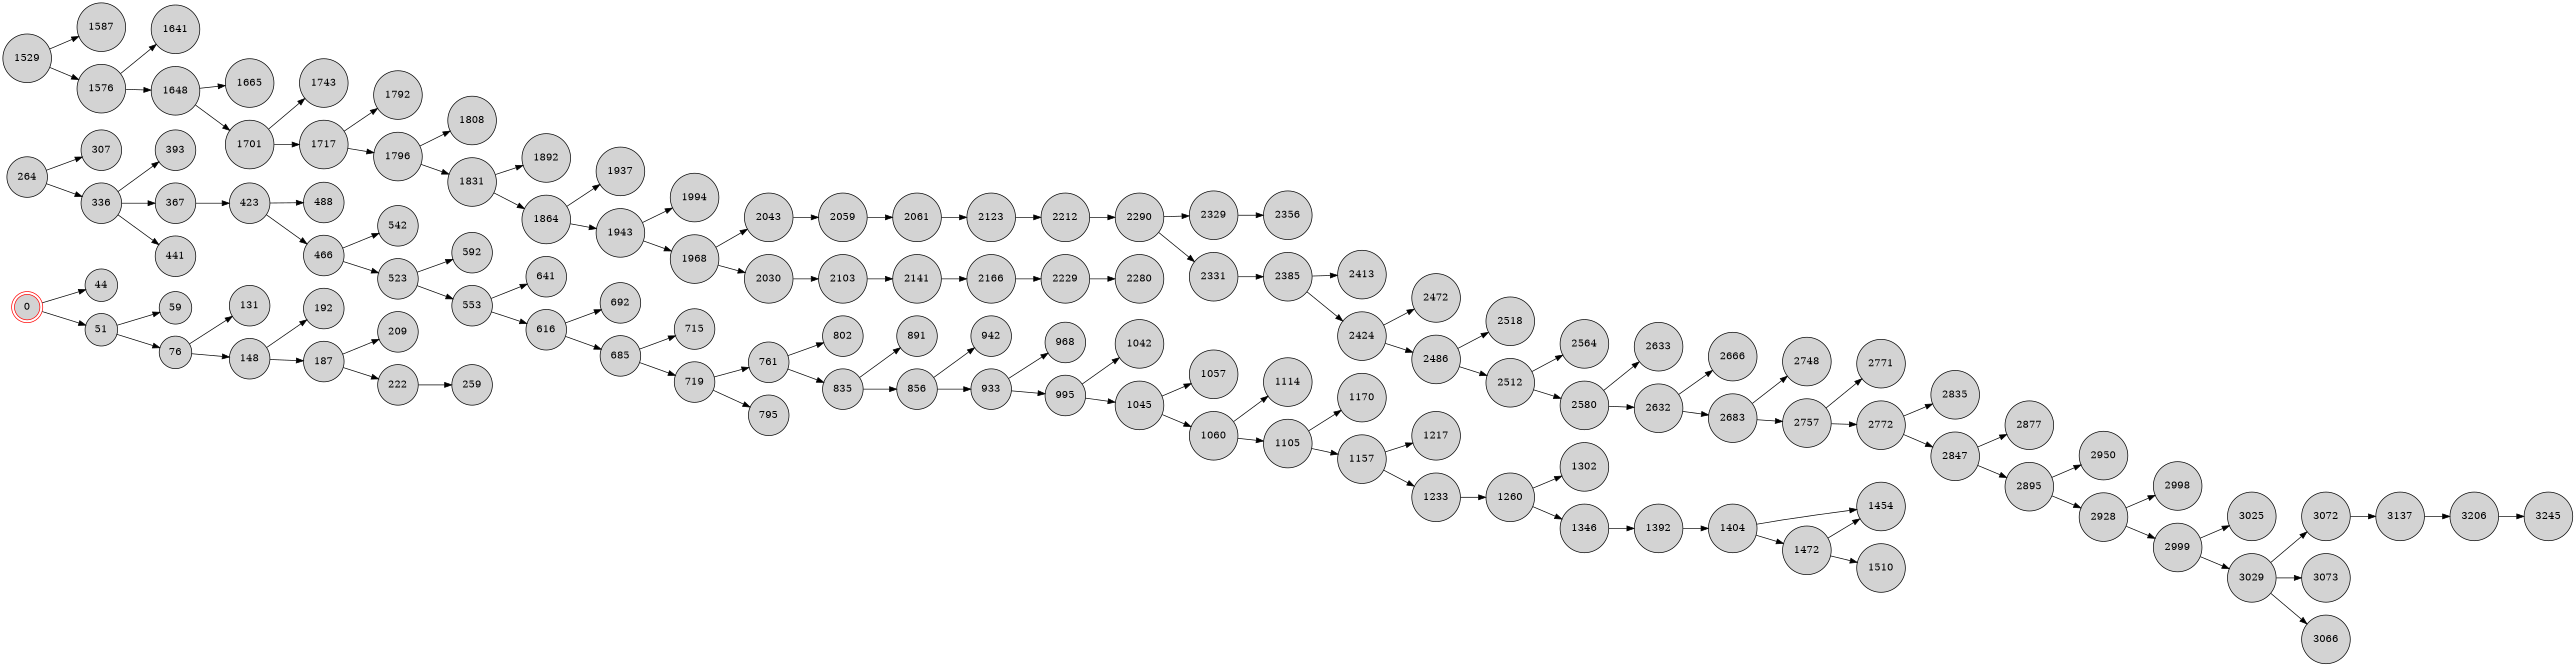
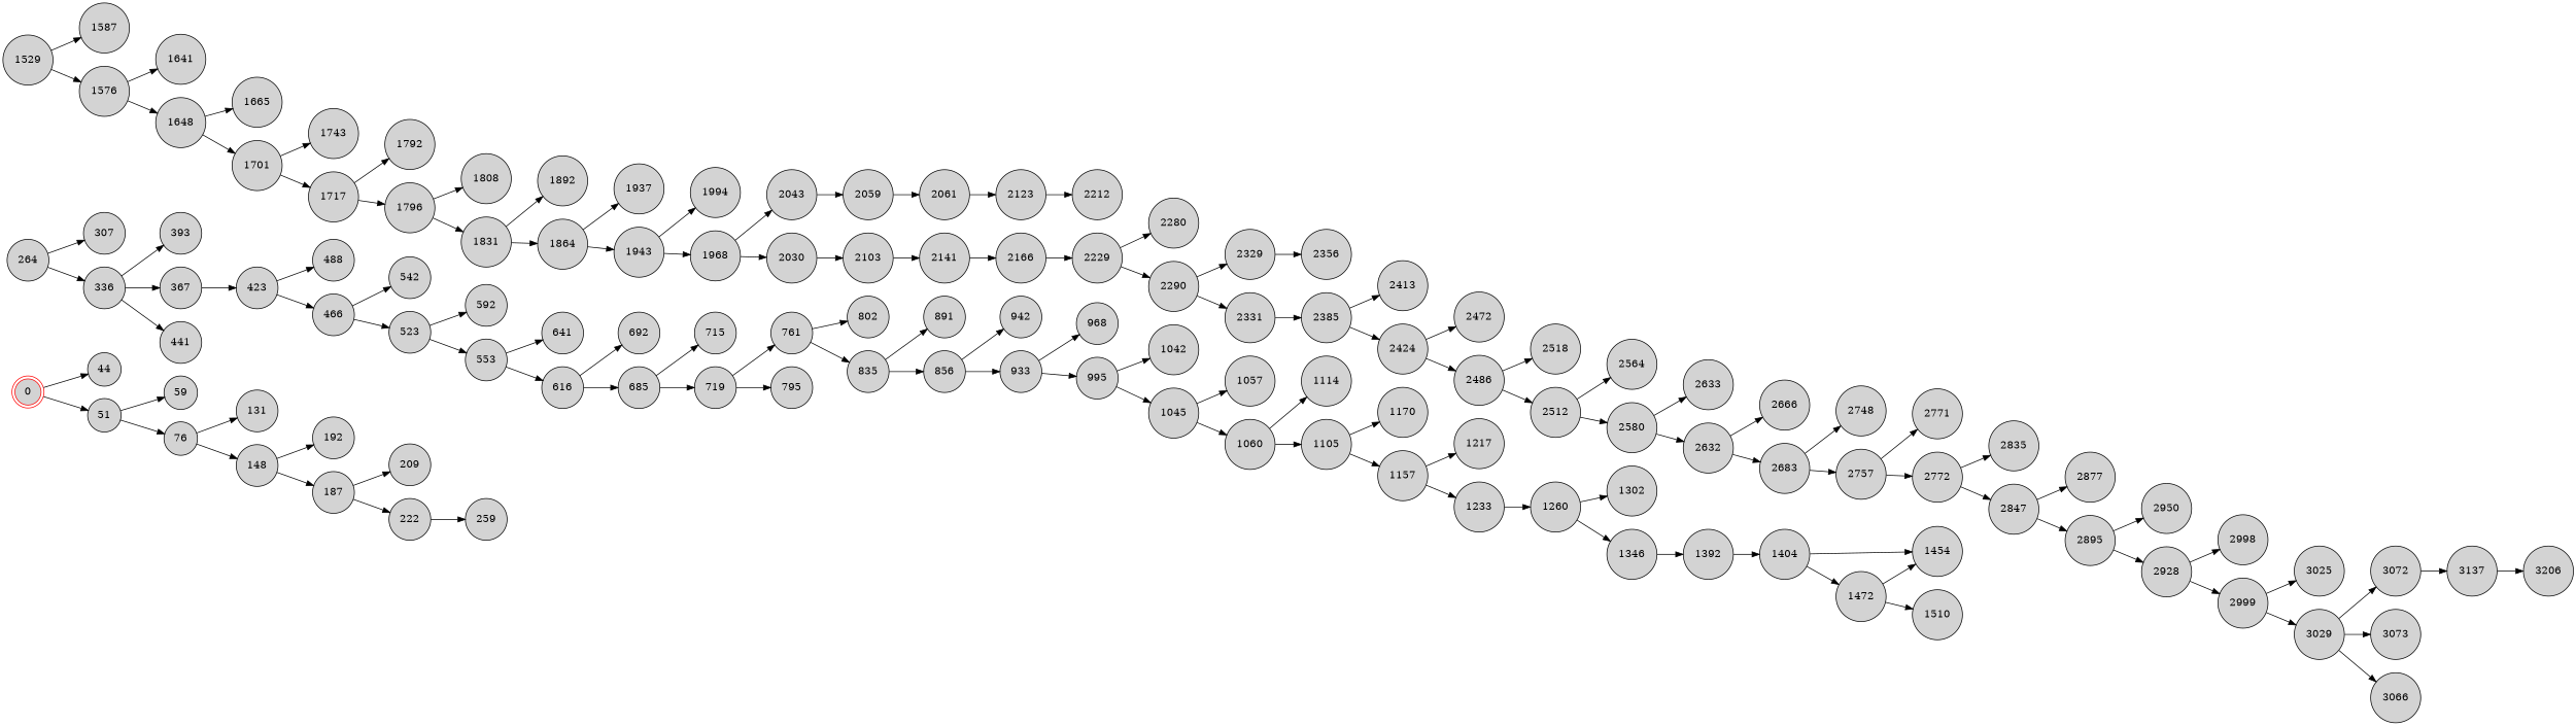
  digraph {
    rankdir=LR
    node [fillcolor=lightgray shape=circle style=filled]
    0 [color=red shape=doublecircle]
    44
    51
    59
    76
    131
    148
    192
    187
    209
    222
    259
    264
    307
    336
    393
    367
    441
    423
    488
    466
    542
    523
    592
    553
    641
    616
    692
    685
    715
    719
    761
    795
    802
    835
    891
    856
    942
    933
    968
    995
    1042
    1045
    1057
    1060
    1114
    1105
    1170
    1157
    1217
    1233
    1260
    1302
    1346
    1392
    1404
    1454
    1472
    1510
    1529
    1587
    1576
    1641
    1648
    1665
    1701
    1743
    1717
    1792
    1796
    1808
    1831
    1892
    1864
    1937
    1943
    1994
    1968
    2043
    2030
    2059
    2103
    2061
    2123
    2212
    2141
    2166
    2229
    2280
    2290
    2329
    2331
    2356
    2385
    2413
    2424
    2472
    2486
    2518
    2512
    2564
    2580
    2633
    2632
    2666
    2683
    2748
    2757
    2771
    2772
    2835
    2847
    2877
    2895
    2950
    2928
    2998
    2999
    3025
    3029
    3072
    3073
    3066
    3137
    3206
-   3245
    0 -> 44
    0 -> 51
    51 -> 59
    51 -> 76
    76 -> 131
    76 -> 148
    148 -> 192
    148 -> 187
    187 -> 209
    187 -> 222
    222 -> 259
    264 -> 307
    264 -> 336
    336 -> 393
    336 -> 367
    336 -> 441
    367 -> 423
    423 -> 488
    423 -> 466
    466 -> 542
    466 -> 523
    523 -> 592
    523 -> 553
    553 -> 641
    553 -> 616
    616 -> 692
    616 -> 685
    685 -> 715
    685 -> 719
    719 -> 761
    719 -> 795
    761 -> 802
    761 -> 835
    835 -> 891
    835 -> 856
    856 -> 942
    856 -> 933
    933 -> 968
    933 -> 995
    995 -> 1042
    995 -> 1045
    1045 -> 1057
    1045 -> 1060
    1060 -> 1114
    1060 -> 1105
    1105 -> 1170
    1105 -> 1157
    1157 -> 1217
    1157 -> 1233
    1233 -> 1260
    1260 -> 1302
    1260 -> 1346
    1346 -> 1392
    1392 -> 1404
    1404 -> 1454
    1404 -> 1472
    1472 -> 1454
    1472 -> 1510
    1529 -> 1587
    1529 -> 1576
    1576 -> 1641
    1576 -> 1648
    1648 -> 1665
    1648 -> 1701
    1701 -> 1743
    1701 -> 1717
    1717 -> 1792
    1717 -> 1796
    1796 -> 1808
    1796 -> 1831
    1831 -> 1892
    1831 -> 1864
    1864 -> 1937
    1864 -> 1943
    1943 -> 1994
    1943 -> 1968
    1968 -> 2043
    1968 -> 2030
    2043 -> 2059
    2030 -> 2103
    2059 -> 2061
    2103 -> 2141
    2061 -> 2123
    2123 -> 2212
    2141 -> 2166
    2166 -> 2229
    2229 -> 2280
-   2212 -> 2290
+   2229 -> 2290
    2290 -> 2329
    2290 -> 2331
    2329 -> 2356
    2331 -> 2385
    2385 -> 2413
    2385 -> 2424
    2424 -> 2472
    2424 -> 2486
    2486 -> 2518
    2486 -> 2512
    2512 -> 2564
    2512 -> 2580
    2580 -> 2633
    2580 -> 2632
    2632 -> 2666
    2632 -> 2683
    2683 -> 2748
    2683 -> 2757
    2757 -> 2771
    2757 -> 2772
    2772 -> 2835
    2772 -> 2847
    2847 -> 2877
    2847 -> 2895
    2895 -> 2950
    2895 -> 2928
    2928 -> 2998
    2928 -> 2999
    2999 -> 3025
    2999 -> 3029
    3029 -> 3072
    3029 -> 3073
    3029 -> 3066
    3072 -> 3137
    3137 -> 3206
-   3206 -> 3245
  }
